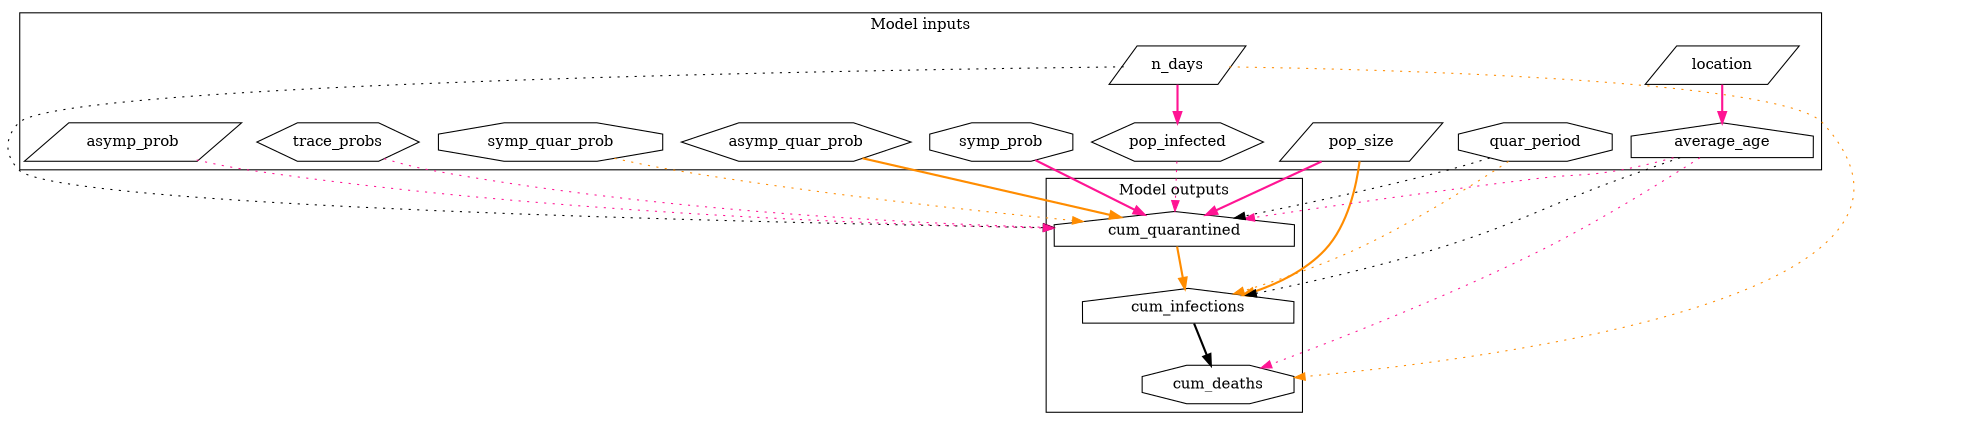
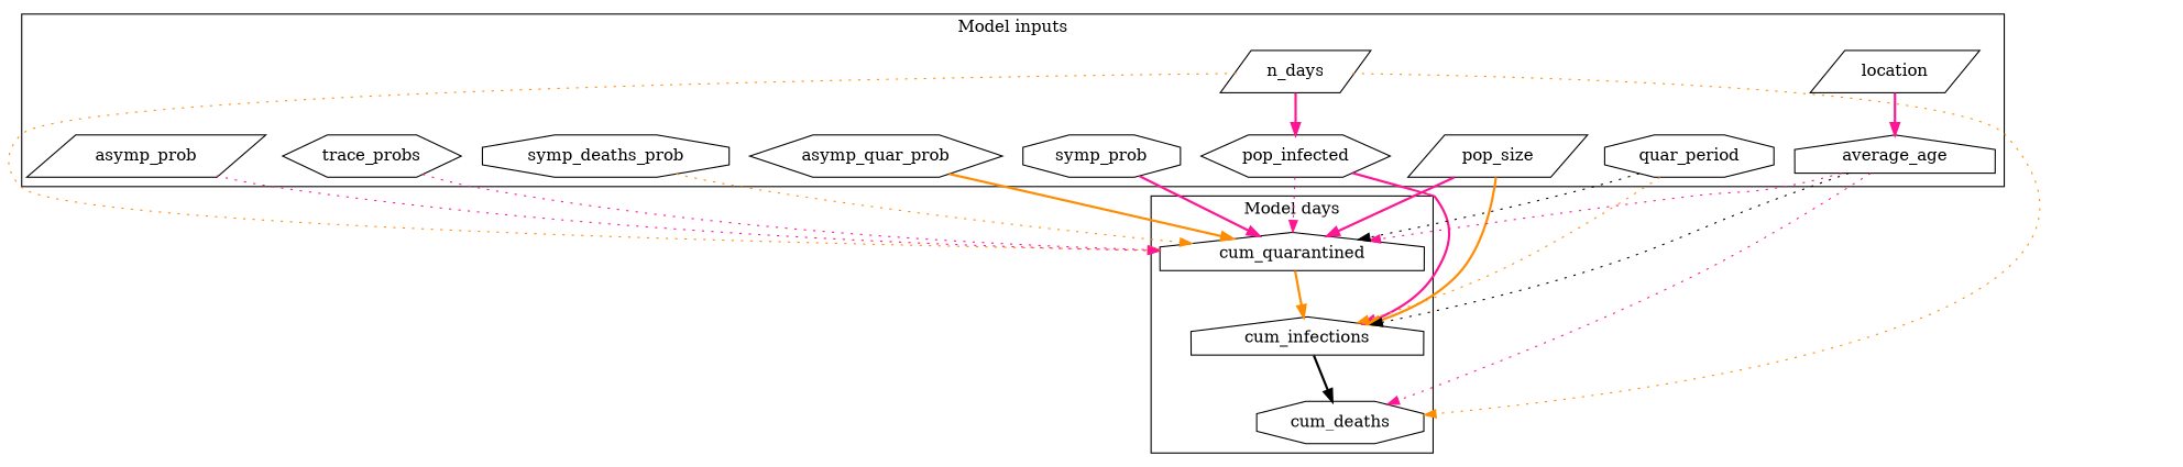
  digraph {
    newrank=True
    rankdir=TB
    node [shape=octagon]
    edge [color=deeppink style=dotted]
    symp_prob
    location [shape=parallelogram]
    pop_infected [shape=hexagon]
-   symp_quar_prob
+   symp_quar_prob [label=symp_deaths_prob]
    trace_probs [shape=hexagon]
    pop_size [shape=parallelogram]
    average_age [shape=house]
    n_days [shape=parallelogram]
    asymp_prob [shape=parallelogram]
    asymp_quar_prob [shape=hexagon]
    quar_period
    cum_quarantined [shape=house]
    cum_deaths
    cum_infections [shape=house]
    subgraph cluster_1 {
      label="Model inputs"
      symp_prob
      location
      pop_infected
      symp_quar_prob
      trace_probs
      pop_size
      average_age
      n_days
      asymp_prob
      asymp_quar_prob
      quar_period
    }
    subgraph cluster_2 {
-     label="Model outputs"
+     label="Model days"
      cum_quarantined
      cum_deaths
      cum_infections
    }
    symp_prob -> cum_quarantined [style=bold]
    location -> average_age [style=bold]
    pop_infected -> cum_quarantined
+   pop_infected -> cum_infections [style=bold]
    symp_quar_prob -> cum_quarantined [color=darkorange]
    trace_probs -> cum_quarantined
    pop_size -> cum_quarantined [style=bold]
    pop_size -> cum_infections [color=darkorange style=bold]
    average_age -> cum_quarantined
    average_age -> cum_deaths
    average_age -> cum_infections [color=black]
    n_days -> pop_infected [style=bold]
-   n_days -> cum_quarantined [color=black]
+   n_days -> cum_quarantined [color=darkorange]
    n_days -> cum_deaths [color=darkorange]
    asymp_prob -> cum_quarantined
    asymp_quar_prob -> cum_quarantined [color=darkorange style=bold]
    quar_period -> cum_quarantined [color=black]
    quar_period -> cum_infections [color=darkorange]
    cum_quarantined -> cum_infections [color=darkorange style=bold]
    cum_infections -> cum_deaths [color=black style=bold]
  }
